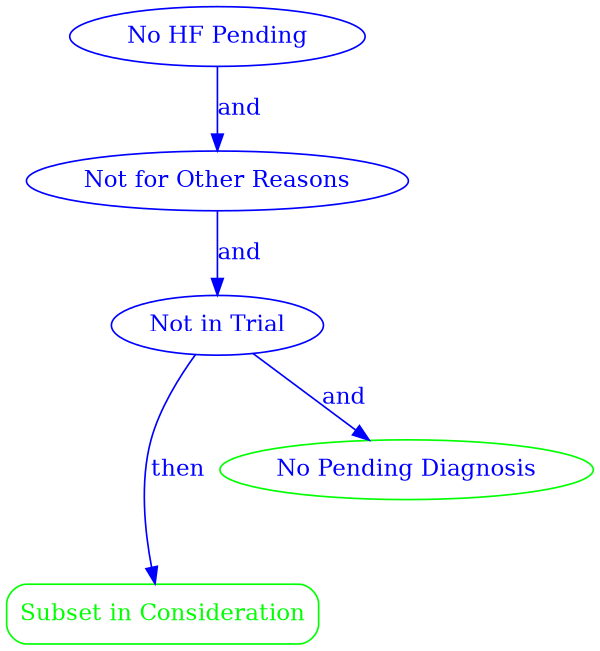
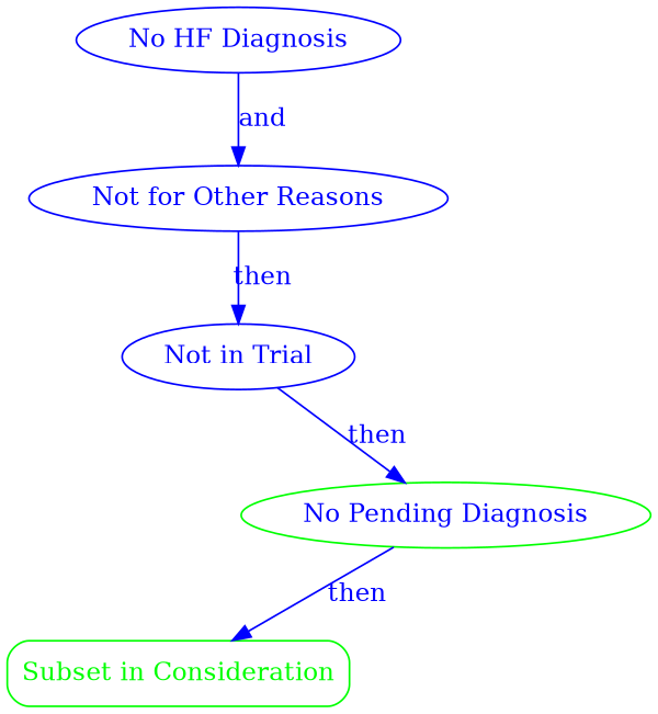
  digraph {
    rankdir=TB
    node [color=blue fontcolor=blue shape=ellipse]
    edge [color=blue fontcolor=blue]
-   n1 [label="No HF Pending"]
+   n1 [label="No HF Diagnosis"]
    n2 [label="Not for Other Reasons"]
    n3 [color=green fontcolor=green label="Subset in Consideration" shape=box style=rounded]
    n4 [label="Not in Trial"]
    n5 [color=green label="No Pending Diagnosis"]
    n1 -> n2 [label=and]
-   n2 -> n4 [label=and]
-   n4 -> n5 [label=and]
-   n4 -> n3 [label=then]
+   n2 -> n4 [label=then]
+   n4 -> n5 [label=then]
+   n5 -> n3 [label=then]
  }
